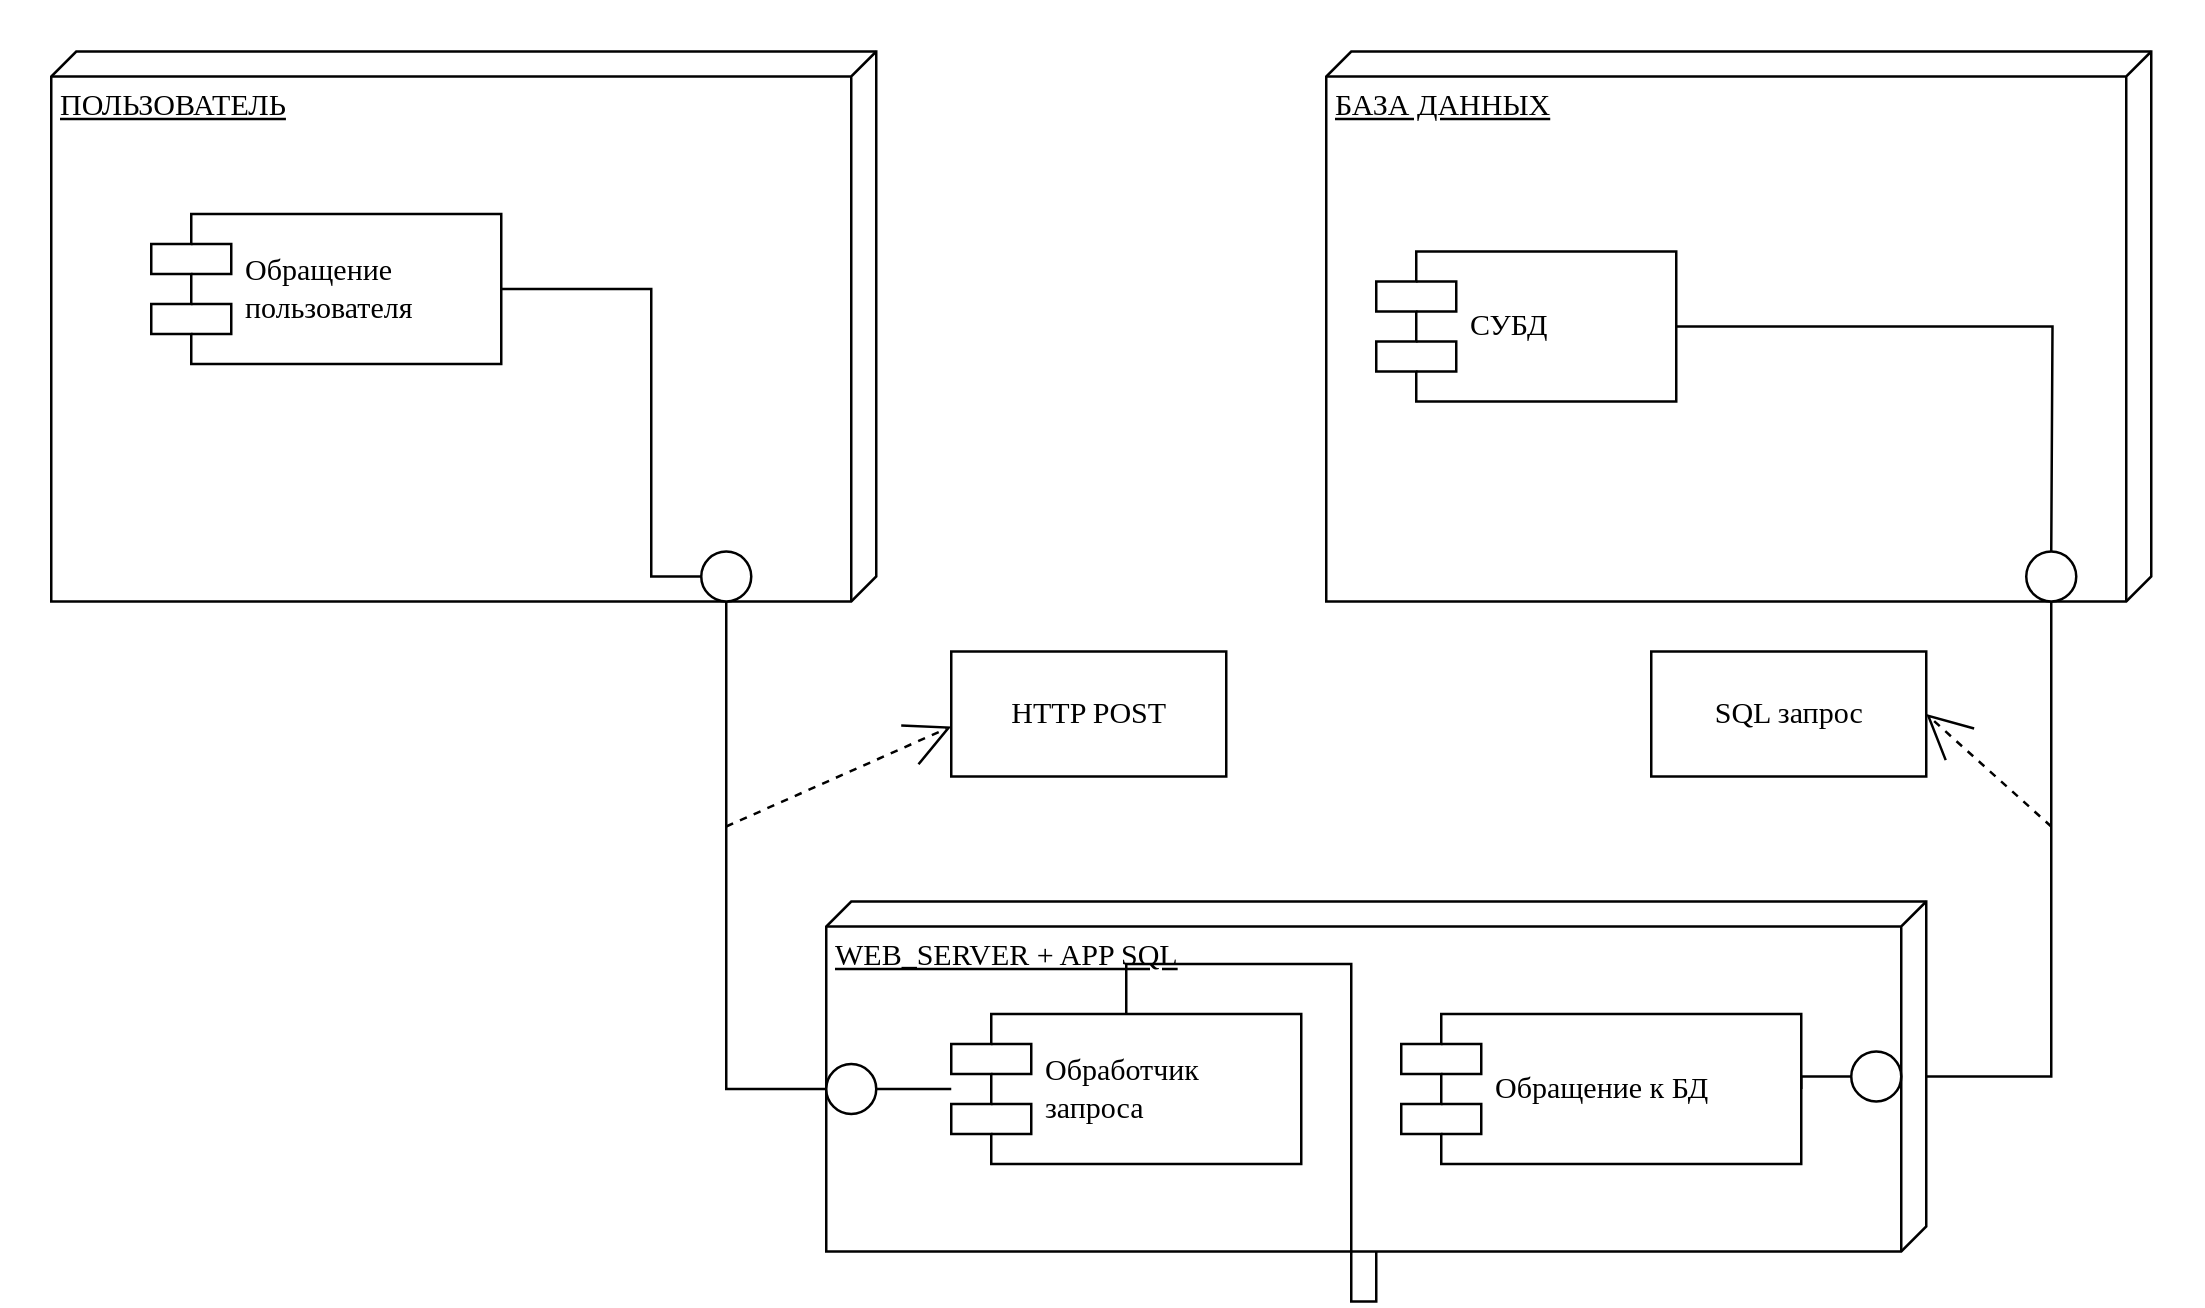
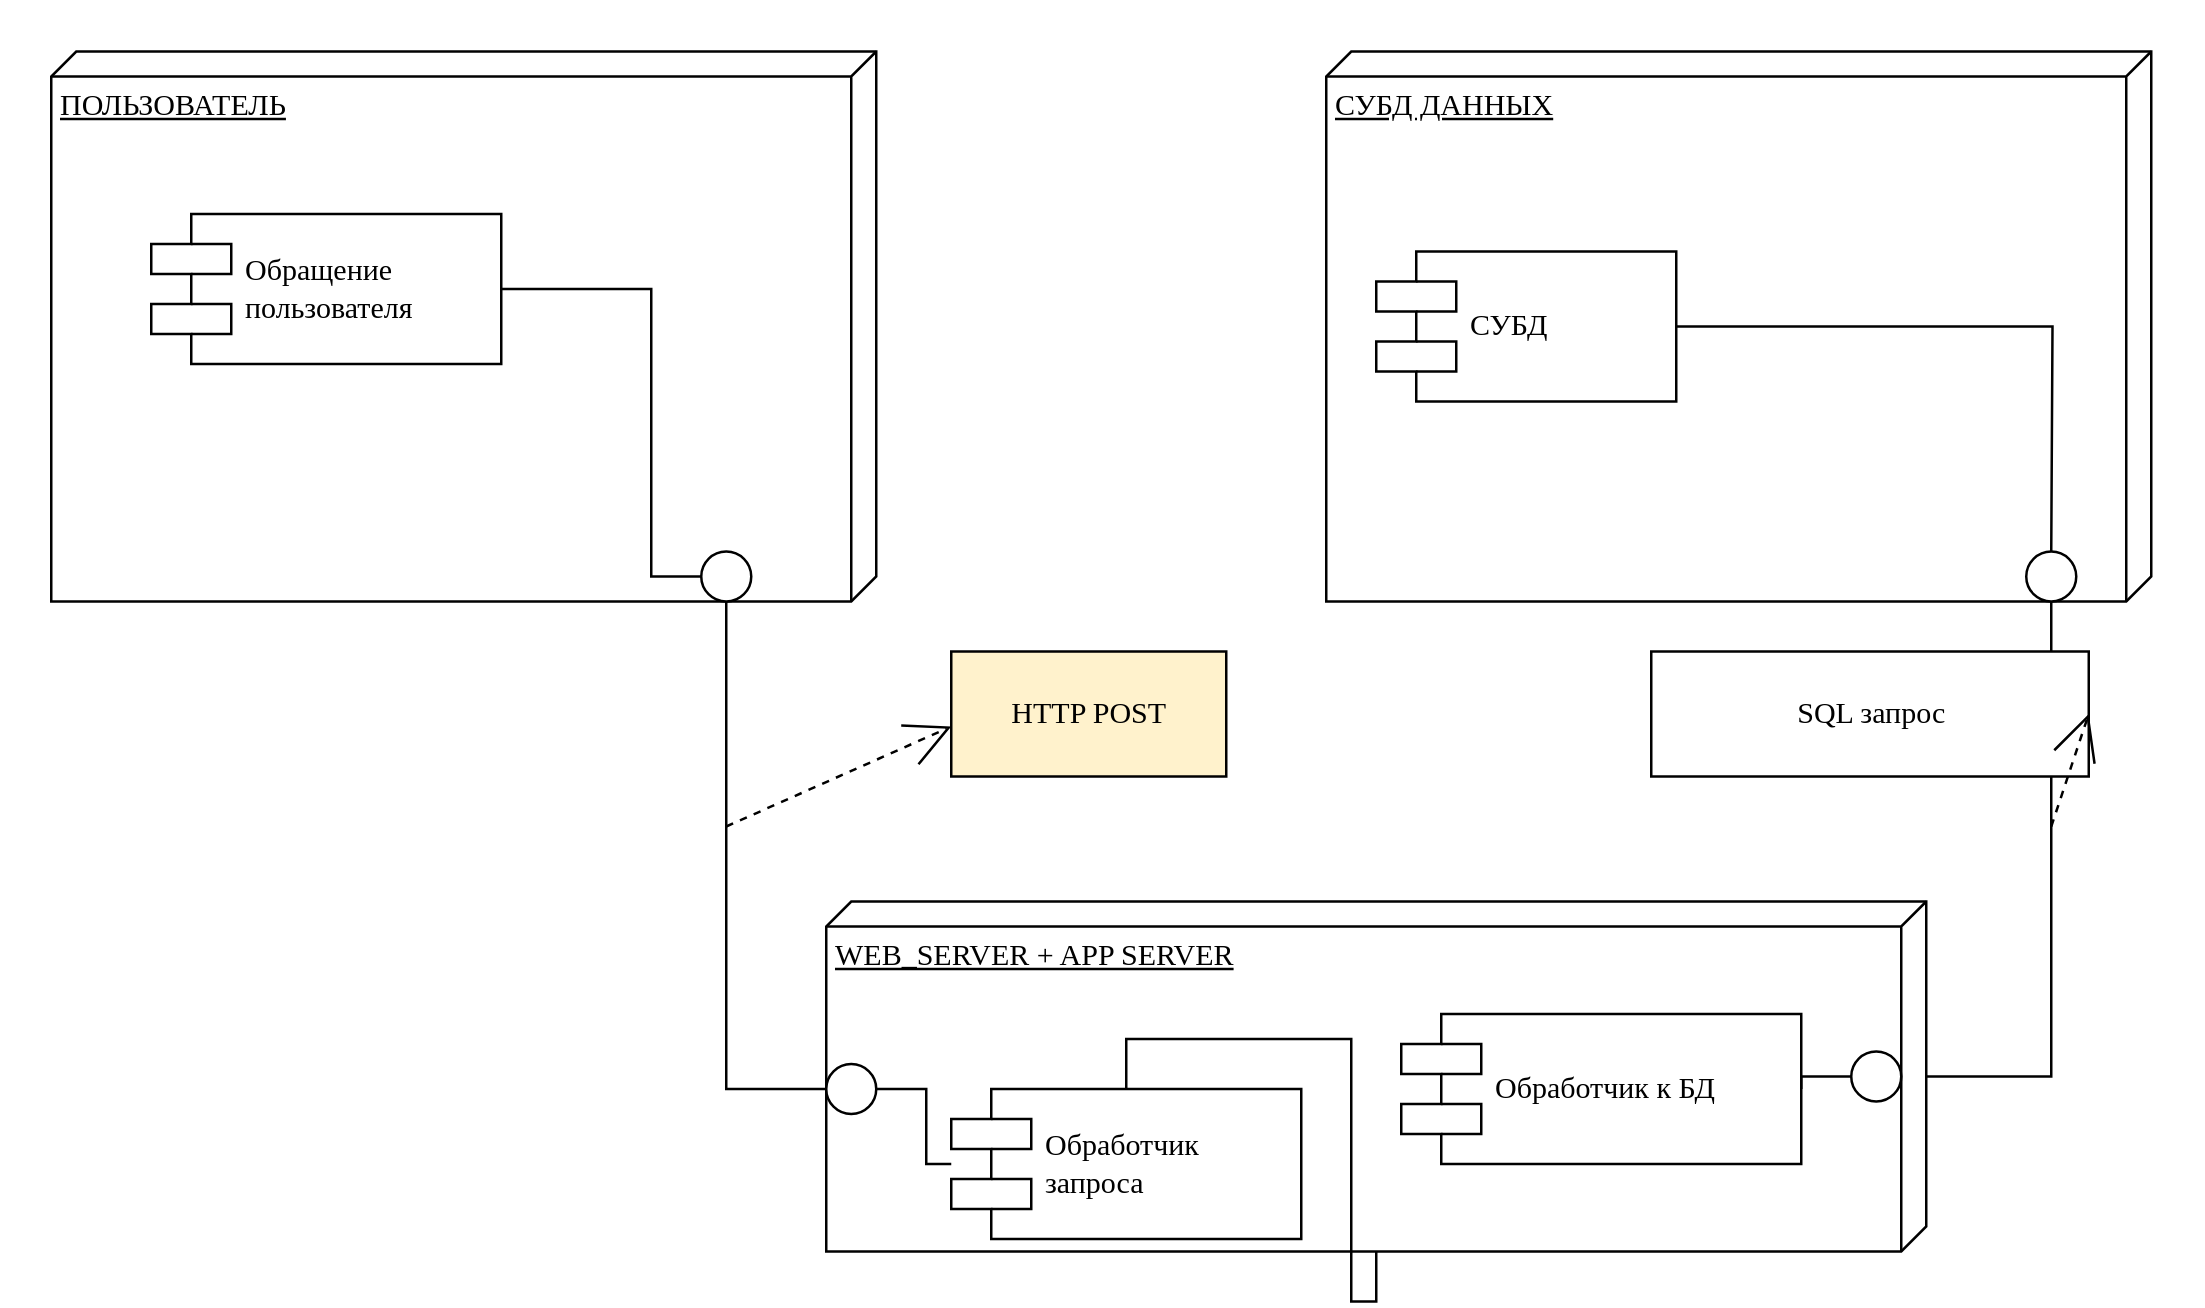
  <mxCell id="0" />
  <mxCell id="1" parent="0" />
  <mxCell id="2" value="ПОЛЬЗОВАТЕЛЬ" style="verticalAlign=top;align=left;spacingTop=8;spacingLeft=2;spacingRight=12;shape=cube;size=10;direction=south;fontStyle=4;html=1;rounded=0;shadow=0;comic=0;labelBackgroundColor=none;strokeWidth=1;fontFamily=Verdana;fontSize=12" parent="1" vertex="1"><mxGeometry x="20" y="20" width="330" height="220" as="geometry" /></mxCell>
- <mxCell id="3" value="БАЗА ДАННЫХ" style="verticalAlign=top;align=left;spacingTop=8;spacingLeft=2;spacingRight=12;shape=cube;size=10;direction=south;fontStyle=4;html=1;rounded=0;shadow=0;comic=0;labelBackgroundColor=none;strokeWidth=1;fontFamily=Verdana;fontSize=12" parent="1" vertex="1"><mxGeometry x="530" y="20" width="330" height="220" as="geometry" /></mxCell>
- <mxCell id="4" value="WEB_SERVER + APP SQL" style="verticalAlign=top;align=left;spacingTop=8;spacingLeft=2;spacingRight=12;shape=cube;size=10;direction=south;fontStyle=4;html=1;rounded=0;shadow=0;comic=0;labelBackgroundColor=none;strokeWidth=1;fontFamily=Verdana;fontSize=12" parent="1" vertex="1"><mxGeometry x="330" y="360" width="440" height="140" as="geometry" /></mxCell>
+ <mxCell id="3" value="СУБД ДАННЫХ" style="verticalAlign=top;align=left;spacingTop=8;spacingLeft=2;spacingRight=12;shape=cube;size=10;direction=south;fontStyle=4;html=1;rounded=0;shadow=0;comic=0;labelBackgroundColor=none;strokeWidth=1;fontFamily=Verdana;fontSize=12" parent="1" vertex="1"><mxGeometry x="530" y="20" width="330" height="220" as="geometry" /></mxCell>
+ <mxCell id="4" value="WEB_SERVER + APP SERVER" style="verticalAlign=top;align=left;spacingTop=8;spacingLeft=2;spacingRight=12;shape=cube;size=10;direction=south;fontStyle=4;html=1;rounded=0;shadow=0;comic=0;labelBackgroundColor=none;strokeWidth=1;fontFamily=Verdana;fontSize=12" parent="1" vertex="1"><mxGeometry x="330" y="360" width="440" height="140" as="geometry" /></mxCell>
  <mxCell id="5" value="Обращение &lt;br&gt;пользователя" style="shape=component;align=left;spacingLeft=36;rounded=0;shadow=0;comic=0;labelBackgroundColor=none;strokeWidth=1;fontFamily=Verdana;fontSize=12;html=1;" parent="1" vertex="1"><mxGeometry x="60" y="85" width="140" height="60" as="geometry" /></mxCell>
  <mxCell id="6" value="" style="ellipse;whiteSpace=wrap;html=1;rounded=0;shadow=0;comic=0;labelBackgroundColor=none;strokeWidth=1;fontFamily=Verdana;fontSize=12;align=center;" parent="1" vertex="1"><mxGeometry x="280" y="220" width="20" height="20" as="geometry" /></mxCell>
  <mxCell id="7" value="" style="edgeStyle=orthogonalEdgeStyle;rounded=0;orthogonalLoop=1;jettySize=auto;html=1;endArrow=none;endFill=0;" edge="1" parent="1" source="8"><mxGeometry relative="1" as="geometry"><mxPoint x="820" y="220" as="targetPoint" /></mxGeometry></mxCell>
  <mxCell id="8" value="СУБД" style="shape=component;align=left;spacingLeft=36;rounded=0;shadow=0;comic=0;labelBackgroundColor=none;strokeWidth=1;fontFamily=Verdana;fontSize=12;html=1;" parent="1" vertex="1"><mxGeometry x="550" y="100" width="120" height="60" as="geometry" /></mxCell>
  <mxCell id="9" value="" style="ellipse;whiteSpace=wrap;html=1;rounded=0;shadow=0;comic=0;labelBackgroundColor=none;strokeWidth=1;fontFamily=Verdana;fontSize=12;align=center;" parent="1" vertex="1"><mxGeometry x="810" y="220" width="20" height="20" as="geometry" /></mxCell>
  <mxCell id="10" value="" style="edgeStyle=orthogonalEdgeStyle;rounded=0;orthogonalLoop=1;jettySize=auto;html=1;endArrow=none;endFill=0;" edge="1" parent="1" source="11" target="4"><mxGeometry relative="1" as="geometry" /></mxCell>
- <mxCell id="11" value="Обработчик&amp;nbsp;&lt;br&gt;запроса" style="shape=component;align=left;spacingLeft=36;rounded=0;shadow=0;comic=0;labelBackgroundColor=none;strokeWidth=1;fontFamily=Verdana;fontSize=12;html=1;" parent="1" vertex="1"><mxGeometry x="380" y="405" width="140" height="60" as="geometry" /></mxCell>
+ <mxCell id="11" value="Обработчик&amp;nbsp;&lt;br&gt;запроса" style="shape=component;align=left;spacingLeft=36;rounded=0;shadow=0;comic=0;labelBackgroundColor=none;strokeWidth=1;fontFamily=Verdana;fontSize=12;html=1;" parent="1" vertex="1"><mxGeometry x="380" y="435" width="140" height="60" as="geometry" /></mxCell>
  <mxCell id="12" style="edgeStyle=none;rounded=0;html=1;dashed=1;labelBackgroundColor=none;startArrow=none;startFill=0;startSize=8;endArrow=open;endFill=0;endSize=16;fontFamily=Verdana;fontSize=12;" parent="1" edge="1"><mxGeometry relative="1" as="geometry"><mxPoint x="290" y="330" as="sourcePoint" /><mxPoint x="380" y="290" as="targetPoint" /></mxGeometry></mxCell>
  <mxCell id="13" style="edgeStyle=elbowEdgeStyle;rounded=0;html=1;labelBackgroundColor=none;startArrow=none;startFill=0;startSize=8;endArrow=none;endFill=0;endSize=16;fontFamily=Verdana;fontSize=12;" parent="1" source="6" target="5" edge="1"><mxGeometry relative="1" as="geometry"><Array as="points"><mxPoint x="260" y="180" /></Array></mxGeometry></mxCell>
  <mxCell id="14" style="edgeStyle=orthogonalEdgeStyle;rounded=0;html=1;labelBackgroundColor=none;startArrow=none;startFill=0;startSize=8;endArrow=none;endFill=0;endSize=16;fontFamily=Verdana;fontSize=12;" parent="1" source="4" target="3" edge="1"><mxGeometry relative="1" as="geometry"><Array as="points"><mxPoint x="820" y="430" /></Array></mxGeometry></mxCell>
  <mxCell id="15" style="edgeStyle=orthogonalEdgeStyle;rounded=0;html=1;labelBackgroundColor=none;startArrow=none;startFill=0;startSize=8;endArrow=none;endFill=0;endSize=16;fontFamily=Verdana;fontSize=12;" parent="1" source="4" target="2" edge="1"><mxGeometry relative="1" as="geometry"><Array as="points"><mxPoint x="290" y="435" /></Array></mxGeometry></mxCell>
- <mxCell id="16" value="HTTP POST" style="html=1;rounded=0;shadow=0;comic=0;labelBackgroundColor=none;strokeWidth=1;fontFamily=Verdana;fontSize=12;align=center;" vertex="1" parent="1"><mxGeometry x="380" y="260" width="110" height="50" as="geometry" /></mxCell>
+ <mxCell id="16" value="HTTP POST" style="html=1;rounded=0;shadow=0;comic=0;labelBackgroundColor=none;strokeWidth=1;fontFamily=Verdana;fontSize=12;align=center;fillColor=#fff2cc;" vertex="1" parent="1"><mxGeometry x="380" y="260" width="110" height="50" as="geometry" /></mxCell>
  <mxCell id="17" value="" style="edgeStyle=orthogonalEdgeStyle;rounded=0;orthogonalLoop=1;jettySize=auto;html=1;endArrow=none;endFill=0;" edge="1" parent="1" source="18" target="11"><mxGeometry relative="1" as="geometry" /></mxCell>
  <mxCell id="18" value="" style="ellipse;whiteSpace=wrap;html=1;rounded=0;shadow=0;comic=0;labelBackgroundColor=none;strokeWidth=1;fontFamily=Verdana;fontSize=12;align=center;" vertex="1" parent="1"><mxGeometry x="330" y="425" width="20" height="20" as="geometry" /></mxCell>
- <mxCell id="19" value="Обращение к БД" style="shape=component;align=left;spacingLeft=36;rounded=0;shadow=0;comic=0;labelBackgroundColor=none;strokeWidth=1;fontFamily=Verdana;fontSize=12;html=1;" vertex="1" parent="1"><mxGeometry x="560" y="405" width="160" height="60" as="geometry" /></mxCell>
+ <mxCell id="19" value="Обработчик к БД" style="shape=component;align=left;spacingLeft=36;rounded=0;shadow=0;comic=0;labelBackgroundColor=none;strokeWidth=1;fontFamily=Verdana;fontSize=12;html=1;" vertex="1" parent="1"><mxGeometry x="560" y="405" width="160" height="60" as="geometry" /></mxCell>
  <mxCell id="20" value="" style="edgeStyle=orthogonalEdgeStyle;rounded=0;orthogonalLoop=1;jettySize=auto;html=1;endArrow=none;endFill=0;" edge="1" parent="1" source="21" target="19"><mxGeometry relative="1" as="geometry" /></mxCell>
  <mxCell id="21" value="" style="ellipse;whiteSpace=wrap;html=1;rounded=0;shadow=0;comic=0;labelBackgroundColor=none;strokeWidth=1;fontFamily=Verdana;fontSize=12;align=center;" vertex="1" parent="1"><mxGeometry x="740" y="420" width="20" height="20" as="geometry" /></mxCell>
- <mxCell id="22" value="SQL запрос" style="html=1;rounded=0;shadow=0;comic=0;labelBackgroundColor=none;strokeWidth=1;fontFamily=Verdana;fontSize=12;align=center;" vertex="1" parent="1"><mxGeometry x="660" y="260" width="110" height="50" as="geometry" /></mxCell>
+ <mxCell id="22" value="SQL запрос" style="html=1;rounded=0;shadow=0;comic=0;labelBackgroundColor=none;strokeWidth=1;fontFamily=Verdana;fontSize=12;align=center;" vertex="1" parent="1"><mxGeometry x="660" y="260" width="175" height="50" as="geometry" /></mxCell>
  <mxCell id="23" style="edgeStyle=none;rounded=0;html=1;dashed=1;labelBackgroundColor=none;startArrow=none;startFill=0;startSize=8;endArrow=open;endFill=0;endSize=16;fontFamily=Verdana;fontSize=12;entryX=1;entryY=0.5;entryDx=0;entryDy=0;" edge="1" parent="1" target="22"><mxGeometry relative="1" as="geometry"><mxPoint x="820" y="330" as="sourcePoint" /><mxPoint x="775" y="280" as="targetPoint" /></mxGeometry></mxCell>
